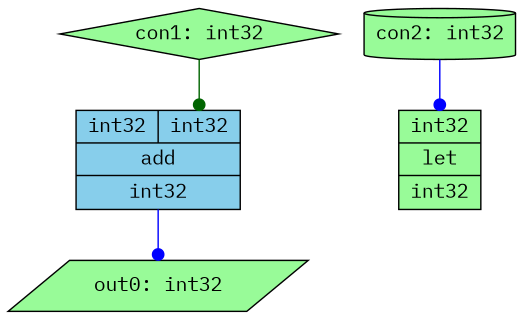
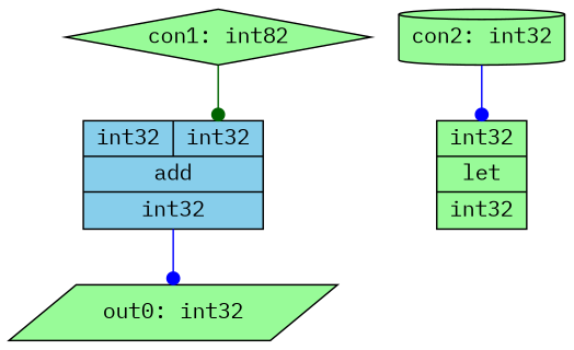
  digraph {
    fontname="IBM Plex Mono"
    node [fillcolor=palegreen fontname="IBM Plex Mono" shape=record style=filled]
    edge [arrowhead=dot color=blue fontname="IBM Plex Mono" headport=i0]
    n1 [fillcolor=skyblue label="{{<i0>int32|<i1>int32}|add\n|{<o0>int32}}"]
    n2 [label="out0: int32" shape=parallelogram]
-   n3 [label="con1: int32" shape=diamond]
+   n3 [label="con1: int82" shape=diamond]
    n4 [label="con2: int32" shape=cylinder]
    n5 [label="{{<i0>int32}|let\n|{<o0>int32}}"]
    n1 -> n2 [tailport=o0]
    n3 -> n1 [color=darkgreen headport=i1]
    n4 -> n5
  }
